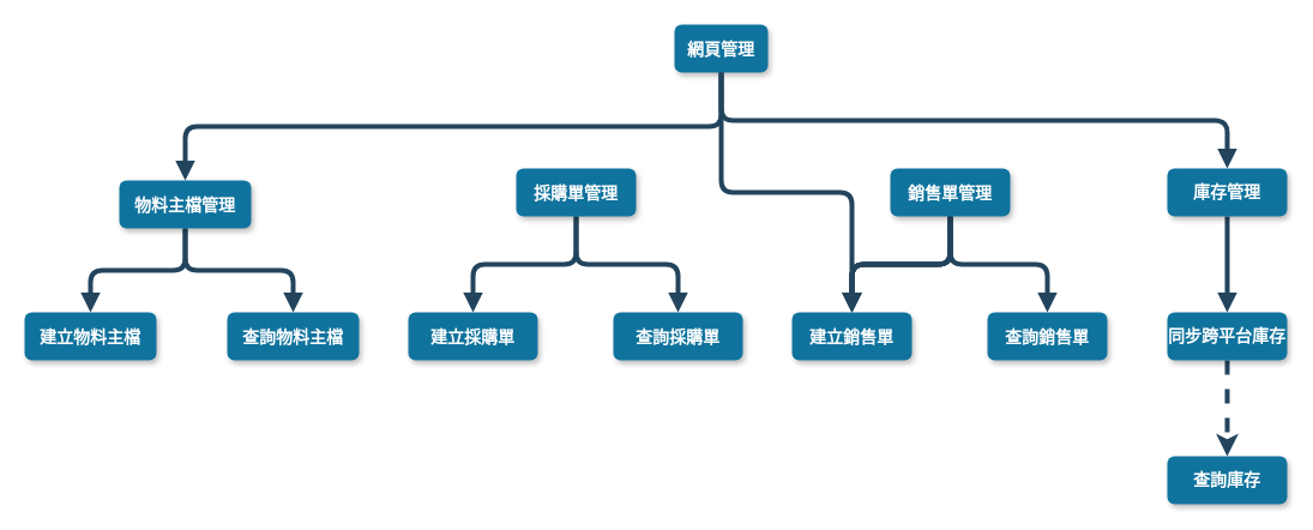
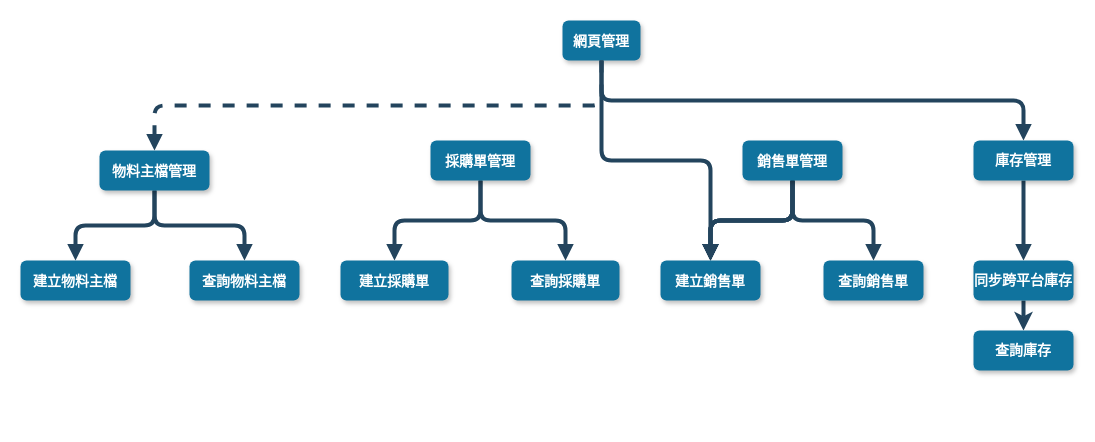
  <mxCell id="0" />
  <mxCell id="1" parent="0" />
  <mxCell id="2" value="" style="edgeStyle=elbowEdgeStyle;shape=connector;rounded=1;orthogonalLoop=1;jettySize=auto;elbow=vertical;html=1;labelBackgroundColor=default;strokeColor=#23445D;strokeWidth=4;fontFamily=Helvetica;fontSize=11;fontColor=default;endArrow=block;endFill=1;" parent="1" source="3" target="21" edge="1"><mxGeometry relative="1" as="geometry" /></mxCell>
  <mxCell id="3" value="網頁管理" style="rounded=1;fillColor=#10739E;strokeColor=none;shadow=1;gradientColor=none;fontStyle=1;fontColor=#FFFFFF;fontSize=14;" parent="1" vertex="1"><mxGeometry x="562" y="20" width="78" height="40" as="geometry" /></mxCell>
  <mxCell id="4" value="" style="edgeStyle=elbowEdgeStyle;shape=connector;rounded=1;orthogonalLoop=1;jettySize=auto;elbow=vertical;html=1;labelBackgroundColor=default;strokeColor=#23445D;strokeWidth=4;fontFamily=Helvetica;fontSize=11;fontColor=default;endArrow=block;endFill=1;" parent="1" source="6" target="19" edge="1"><mxGeometry relative="1" as="geometry" /></mxCell>
  <mxCell id="5" value="" style="edgeStyle=elbowEdgeStyle;shape=connector;rounded=1;orthogonalLoop=1;jettySize=auto;elbow=vertical;html=1;labelBackgroundColor=default;strokeColor=#23445D;strokeWidth=4;fontFamily=Helvetica;fontSize=11;fontColor=default;endArrow=block;endFill=1;" parent="1" source="6" target="18" edge="1"><mxGeometry relative="1" as="geometry" /></mxCell>
  <mxCell id="6" value="物料主檔管理" style="rounded=1;fillColor=#10739E;strokeColor=none;shadow=1;gradientColor=none;fontStyle=1;fontColor=#FFFFFF;fontSize=14;" parent="1" vertex="1"><mxGeometry x="99" y="150" width="110" height="40" as="geometry" /></mxCell>
  <mxCell id="7" value="" style="edgeStyle=elbowEdgeStyle;shape=connector;rounded=1;orthogonalLoop=1;jettySize=auto;elbow=vertical;html=1;labelBackgroundColor=default;strokeColor=#23445D;strokeWidth=4;fontFamily=Helvetica;fontSize=11;fontColor=default;endArrow=block;endFill=1;" parent="1" source="9" target="22" edge="1"><mxGeometry relative="1" as="geometry" /></mxCell>
  <mxCell id="8" value="" style="edgeStyle=elbowEdgeStyle;shape=connector;rounded=1;orthogonalLoop=1;jettySize=auto;elbow=vertical;html=1;labelBackgroundColor=default;strokeColor=#23445D;strokeWidth=4;fontFamily=Helvetica;fontSize=11;fontColor=default;endArrow=block;endFill=1;" parent="1" source="9" target="23" edge="1"><mxGeometry relative="1" as="geometry" /></mxCell>
  <mxCell id="9" value="採購單管理" style="rounded=1;fillColor=#10739E;strokeColor=none;shadow=1;gradientColor=none;fontStyle=1;fontColor=#FFFFFF;fontSize=14;" parent="1" vertex="1"><mxGeometry x="430" y="140" width="100" height="40" as="geometry" /></mxCell>
  <mxCell id="10" value="" style="edgeStyle=elbowEdgeStyle;shape=connector;rounded=1;orthogonalLoop=1;jettySize=auto;elbow=vertical;html=1;labelBackgroundColor=default;strokeColor=#23445D;strokeWidth=4;fontFamily=Helvetica;fontSize=11;fontColor=default;endArrow=block;endFill=1;" parent="1" source="15" target="24" edge="1"><mxGeometry relative="1" as="geometry" /></mxCell>
  <mxCell id="11" value="" style="edgeStyle=elbowEdgeStyle;shape=connector;rounded=1;orthogonalLoop=1;jettySize=auto;elbow=vertical;html=1;labelBackgroundColor=default;strokeColor=#23445D;strokeWidth=4;fontFamily=Helvetica;fontSize=11;fontColor=default;endArrow=block;endFill=1;" parent="1" source="15" target="24" edge="1"><mxGeometry relative="1" as="geometry" /></mxCell>
  <mxCell id="12" value="" style="edgeStyle=elbowEdgeStyle;shape=connector;rounded=1;orthogonalLoop=1;jettySize=auto;elbow=vertical;html=1;labelBackgroundColor=default;strokeColor=#23445D;strokeWidth=4;fontFamily=Helvetica;fontSize=11;fontColor=default;endArrow=block;endFill=1;" parent="1" source="15" target="24" edge="1"><mxGeometry relative="1" as="geometry" /></mxCell>
  <mxCell id="13" value="" style="edgeStyle=elbowEdgeStyle;shape=connector;rounded=1;orthogonalLoop=1;jettySize=auto;elbow=vertical;html=1;labelBackgroundColor=default;strokeColor=#23445D;strokeWidth=4;fontFamily=Helvetica;fontSize=11;fontColor=default;endArrow=block;endFill=1;" parent="1" source="15" target="24" edge="1"><mxGeometry relative="1" as="geometry" /></mxCell>
  <mxCell id="14" value="" style="edgeStyle=elbowEdgeStyle;shape=connector;rounded=1;orthogonalLoop=1;jettySize=auto;elbow=vertical;html=1;labelBackgroundColor=default;strokeColor=#23445D;strokeWidth=4;fontFamily=Helvetica;fontSize=11;fontColor=default;endArrow=block;endFill=1;" parent="1" source="15" target="25" edge="1"><mxGeometry relative="1" as="geometry" /></mxCell>
  <mxCell id="15" value="銷售單管理" style="rounded=1;fillColor=#10739E;strokeColor=none;shadow=1;gradientColor=none;fontStyle=1;fontColor=#FFFFFF;fontSize=14;" parent="1" vertex="1"><mxGeometry x="742" y="140" width="100" height="40" as="geometry" /></mxCell>
- <mxCell id="16" value="" style="edgeStyle=elbowEdgeStyle;elbow=vertical;strokeWidth=4;endArrow=block;endFill=1;fontStyle=1;strokeColor=#23445D;" parent="1" source="3" target="6" edge="1"><mxGeometry x="22" y="165.5" width="100" height="100" as="geometry"><mxPoint x="-78" y="-34.5" as="sourcePoint" /><mxPoint x="22" y="-134.5" as="targetPoint" /></mxGeometry></mxCell>
+ <mxCell id="16" value="" style="edgeStyle=elbowEdgeStyle;elbow=vertical;strokeWidth=4;endArrow=block;endFill=1;fontStyle=1;strokeColor=#23445D;dashed=1;" parent="1" source="3" target="6" edge="1"><mxGeometry x="22" y="165.5" width="100" height="100" as="geometry"><mxPoint x="-78" y="-34.5" as="sourcePoint" /><mxPoint x="22" y="-134.5" as="targetPoint" /></mxGeometry></mxCell>
  <mxCell id="17" value="" style="edgeStyle=elbowEdgeStyle;elbow=vertical;strokeWidth=4;endArrow=block;endFill=1;fontStyle=1;strokeColor=#23445D;" parent="1" source="3" target="24" edge="1"><mxGeometry x="22" y="165.5" width="100" height="100" as="geometry"><mxPoint x="-78" y="-34.5" as="sourcePoint" /><mxPoint x="22" y="-134.5" as="targetPoint" /></mxGeometry></mxCell>
  <mxCell id="18" value="建立物料主檔" style="rounded=1;fillColor=#10739E;strokeColor=none;shadow=1;gradientColor=none;fontStyle=1;fontColor=#FFFFFF;fontSize=14;" parent="1" vertex="1"><mxGeometry x="20" y="260" width="110" height="40" as="geometry" /></mxCell>
  <mxCell id="19" value="查詢物料主檔" style="rounded=1;fillColor=#10739E;strokeColor=none;shadow=1;gradientColor=none;fontStyle=1;fontColor=#FFFFFF;fontSize=14;" parent="1" vertex="1"><mxGeometry x="189" y="260" width="110" height="40" as="geometry" /></mxCell>
  <mxCell id="20" value="" style="edgeStyle=elbowEdgeStyle;shape=connector;rounded=1;orthogonalLoop=1;jettySize=auto;elbow=vertical;html=1;labelBackgroundColor=default;strokeColor=#23445D;strokeWidth=4;fontFamily=Helvetica;fontSize=11;fontColor=default;endArrow=block;endFill=1;" parent="1" source="21" target="27" edge="1"><mxGeometry relative="1" as="geometry" /></mxCell>
  <mxCell id="21" value="庫存管理" style="whiteSpace=wrap;html=1;fontSize=14;fillColor=#10739E;strokeColor=none;fontColor=#FFFFFF;rounded=1;shadow=1;gradientColor=none;fontStyle=1;" parent="1" vertex="1"><mxGeometry x="973" y="140" width="100" height="40" as="geometry" /></mxCell>
  <mxCell id="22" value="建立採購單" style="rounded=1;fillColor=#10739E;strokeColor=none;shadow=1;gradientColor=none;fontStyle=1;fontColor=#FFFFFF;fontSize=14;" parent="1" vertex="1"><mxGeometry x="340" y="260" width="108" height="40" as="geometry" /></mxCell>
  <mxCell id="23" value="查詢採購單" style="rounded=1;fillColor=#10739E;strokeColor=none;shadow=1;gradientColor=none;fontStyle=1;fontColor=#FFFFFF;fontSize=14;" parent="1" vertex="1"><mxGeometry x="511" y="260" width="108" height="40" as="geometry" /></mxCell>
  <mxCell id="24" value="建立銷售單" style="rounded=1;fillColor=#10739E;strokeColor=none;shadow=1;gradientColor=none;fontStyle=1;fontColor=#FFFFFF;fontSize=14;" parent="1" vertex="1"><mxGeometry x="660" y="260" width="100" height="40" as="geometry" /></mxCell>
  <mxCell id="25" value="查詢銷售單" style="rounded=1;fillColor=#10739E;strokeColor=none;shadow=1;gradientColor=none;fontStyle=1;fontColor=#FFFFFF;fontSize=14;" parent="1" vertex="1"><mxGeometry x="823" y="260" width="100" height="40" as="geometry" /></mxCell>
  <mxCell id="26" value="" style="edgeStyle=orthogonalEdgeStyle;rounded=0;orthogonalLoop=1;jettySize=auto;html=1;strokeWidth=4;strokeColor=#23445D;dashed=1;" edge="1" parent="1" source="27" target="28"><mxGeometry relative="1" as="geometry" /></mxCell>
  <mxCell id="27" value="同步跨平台庫存" style="whiteSpace=wrap;html=1;fontSize=14;fillColor=#10739E;strokeColor=none;fontColor=#FFFFFF;rounded=1;shadow=1;gradientColor=none;fontStyle=1;" parent="1" vertex="1"><mxGeometry x="973" y="260" width="100" height="40" as="geometry" /></mxCell>
- <mxCell id="28" value="查詢庫存" style="whiteSpace=wrap;html=1;fontSize=14;fillColor=#10739E;strokeColor=none;fontColor=#FFFFFF;rounded=1;shadow=1;gradientColor=none;fontStyle=1;" vertex="1" parent="1"><mxGeometry x="973" y="380" width="100" height="40" as="geometry" /></mxCell>
+ <mxCell id="28" value="查詢庫存" style="whiteSpace=wrap;html=1;fontSize=14;fillColor=#10739E;strokeColor=none;fontColor=#FFFFFF;rounded=1;shadow=1;gradientColor=none;fontStyle=1;" vertex="1" parent="1"><mxGeometry x="973" y="330" width="100" height="40" as="geometry" /></mxCell>
